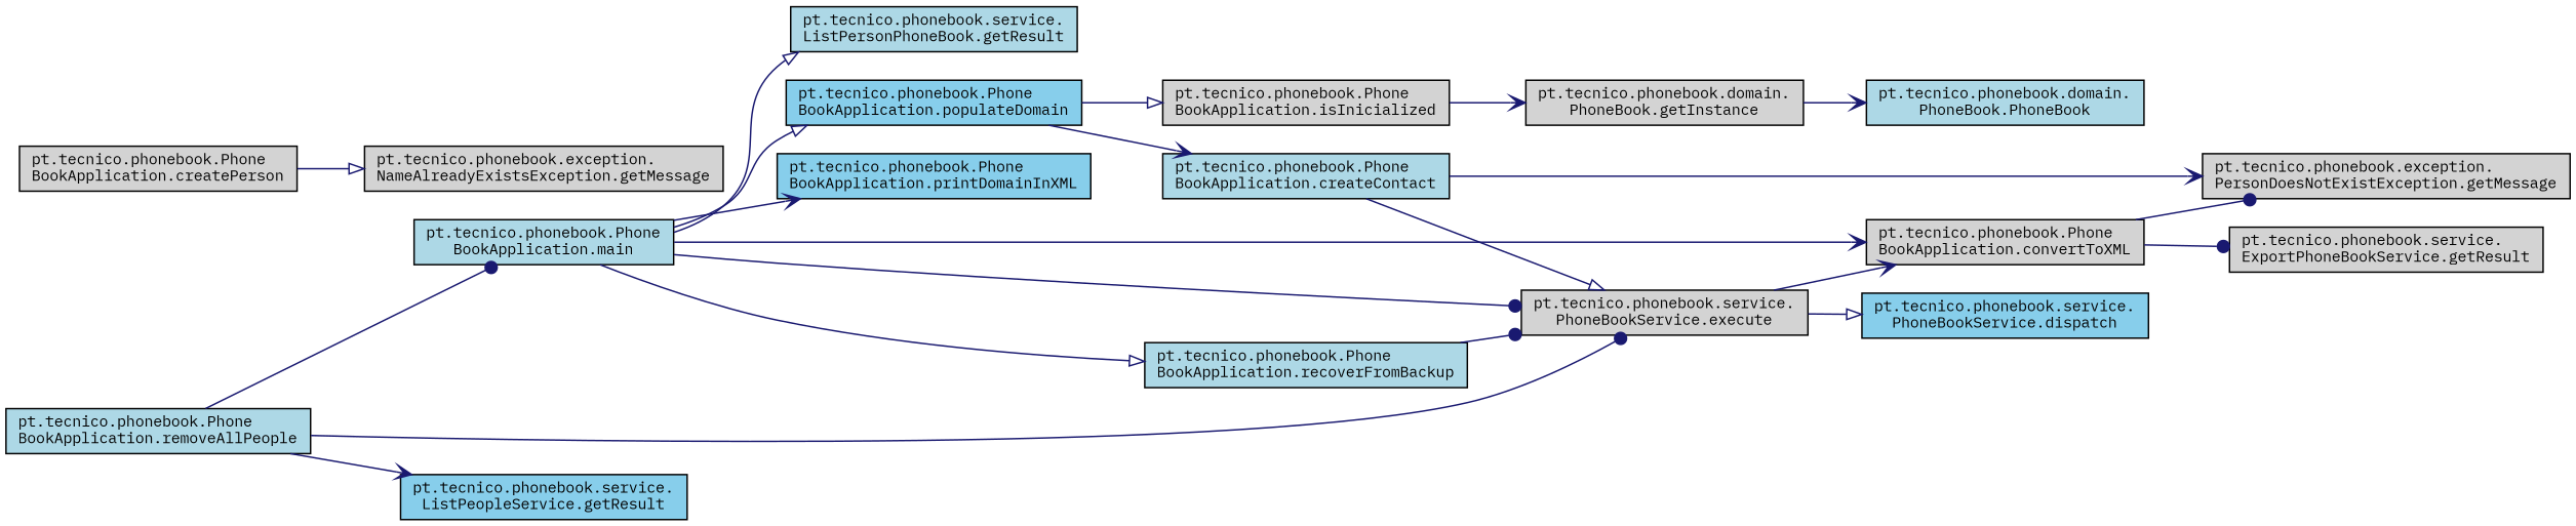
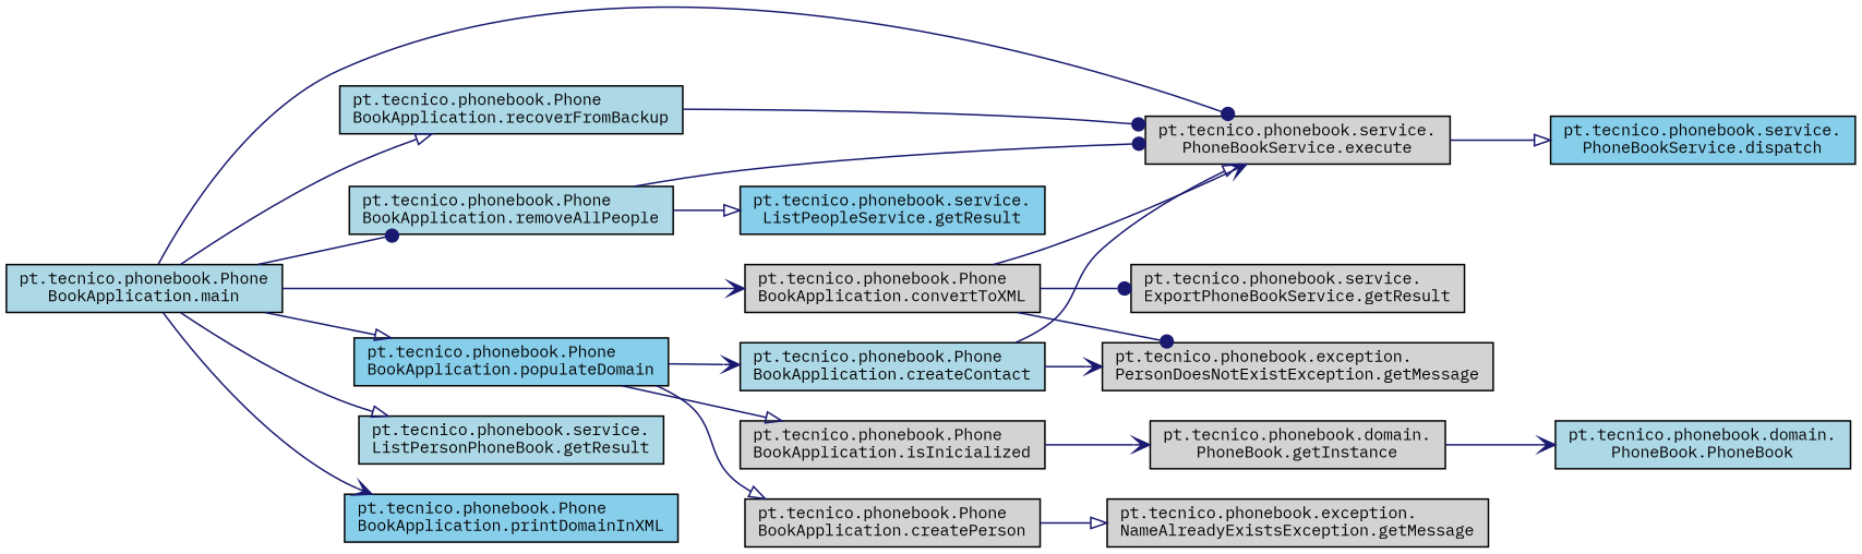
  digraph {
    fontname="IBM Plex Mono"
    rankdir=LR
    node [color=black fillcolor=lightgrey fontname="IBM Plex Mono" fontsize=10 shape=record style=filled]
    edge [arrowhead=onormal color=midnightblue fontname="IBM Plex Mono" fontsize=10 labelfontname=Helvetica labelfontsize=10 style=solid]
    n1 [fillcolor=lightblue fontcolor=black height=0.2 label="pt.tecnico.phonebook.Phone\lBookApplication.main" width=0.4]
    n2 [height=0.2 label="pt.tecnico.phonebook.Phone\lBookApplication.convertToXML" width=0.4]
    n3 [height=0.2 label="pt.tecnico.phonebook.service.\lPhoneBookService.execute" width=0.4]
    n4 [fillcolor=lightblue height=0.2 label="pt.tecnico.phonebook.service.\lListPersonPhoneBook.getResult" width=0.4]
    n5 [fillcolor=skyblue height=0.2 label="pt.tecnico.phonebook.Phone\lBookApplication.populateDomain" width=0.4]
    n6 [fillcolor=skyblue height=0.2 label="pt.tecnico.phonebook.Phone\lBookApplication.printDomainInXML" width=0.4]
    n7 [fillcolor=lightblue height=0.2 label="pt.tecnico.phonebook.Phone\lBookApplication.recoverFromBackup" width=0.4]
    n8 [fillcolor=lightblue height=0.2 label="pt.tecnico.phonebook.Phone\lBookApplication.removeAllPeople" width=0.4]
    n9 [height=0.2 label="pt.tecnico.phonebook.exception.\lPersonDoesNotExistException.getMessage" width=0.4]
    n10 [height=0.2 label="pt.tecnico.phonebook.service.\lExportPhoneBookService.getResult" width=0.4]
    n11 [fillcolor=skyblue height=0.2 label="pt.tecnico.phonebook.service.\lPhoneBookService.dispatch" width=0.4]
    n12 [fillcolor=skyblue height=0.2 label="pt.tecnico.phonebook.service.\lListPeopleService.getResult" width=0.4]
    n13 [height=0.2 label="pt.tecnico.phonebook.Phone\lBookApplication.isInicialized" width=0.4]
    n14 [height=0.2 label="pt.tecnico.phonebook.Phone\lBookApplication.createPerson" width=0.4]
    n15 [fillcolor=lightblue height=0.2 label="pt.tecnico.phonebook.Phone\lBookApplication.createContact" width=0.4]
    n16 [height=0.2 label="pt.tecnico.phonebook.domain.\lPhoneBook.getInstance" width=0.4]
    n17 [height=0.2 label="pt.tecnico.phonebook.exception.\lNameAlreadyExistsException.getMessage" width=0.4]
    n18 [fillcolor=lightblue height=0.2 label="pt.tecnico.phonebook.domain.\lPhoneBook.PhoneBook" width=0.4]
    n1 -> n2 [arrowhead=vee]
    n1 -> n3 [arrowhead=dot]
    n1 -> n4
    n1 -> n5
    n1 -> n6 [arrowhead=vee]
    n1 -> n7
-   n8 -> n1 [arrowhead=dot]
-   n3 -> n2 [arrowhead=vee]
+   n1 -> n8 [arrowhead=dot]
+   n2 -> n3 [arrowhead=vee]
    n2 -> n9 [arrowhead=dot]
    n2 -> n10 [arrowhead=dot]
    n3 -> n11
    n5 -> n13
+   n5 -> n14
    n5 -> n15 [arrowhead=vee]
    n7 -> n3 [arrowhead=dot]
    n8 -> n3 [arrowhead=dot]
-   n8 -> n12 [arrowhead=vee]
+   n8 -> n12
    n13 -> n16 [arrowhead=vee]
    n14 -> n17
    n15 -> n3
    n15 -> n9 [arrowhead=vee]
    n16 -> n18 [arrowhead=vee]
  }
